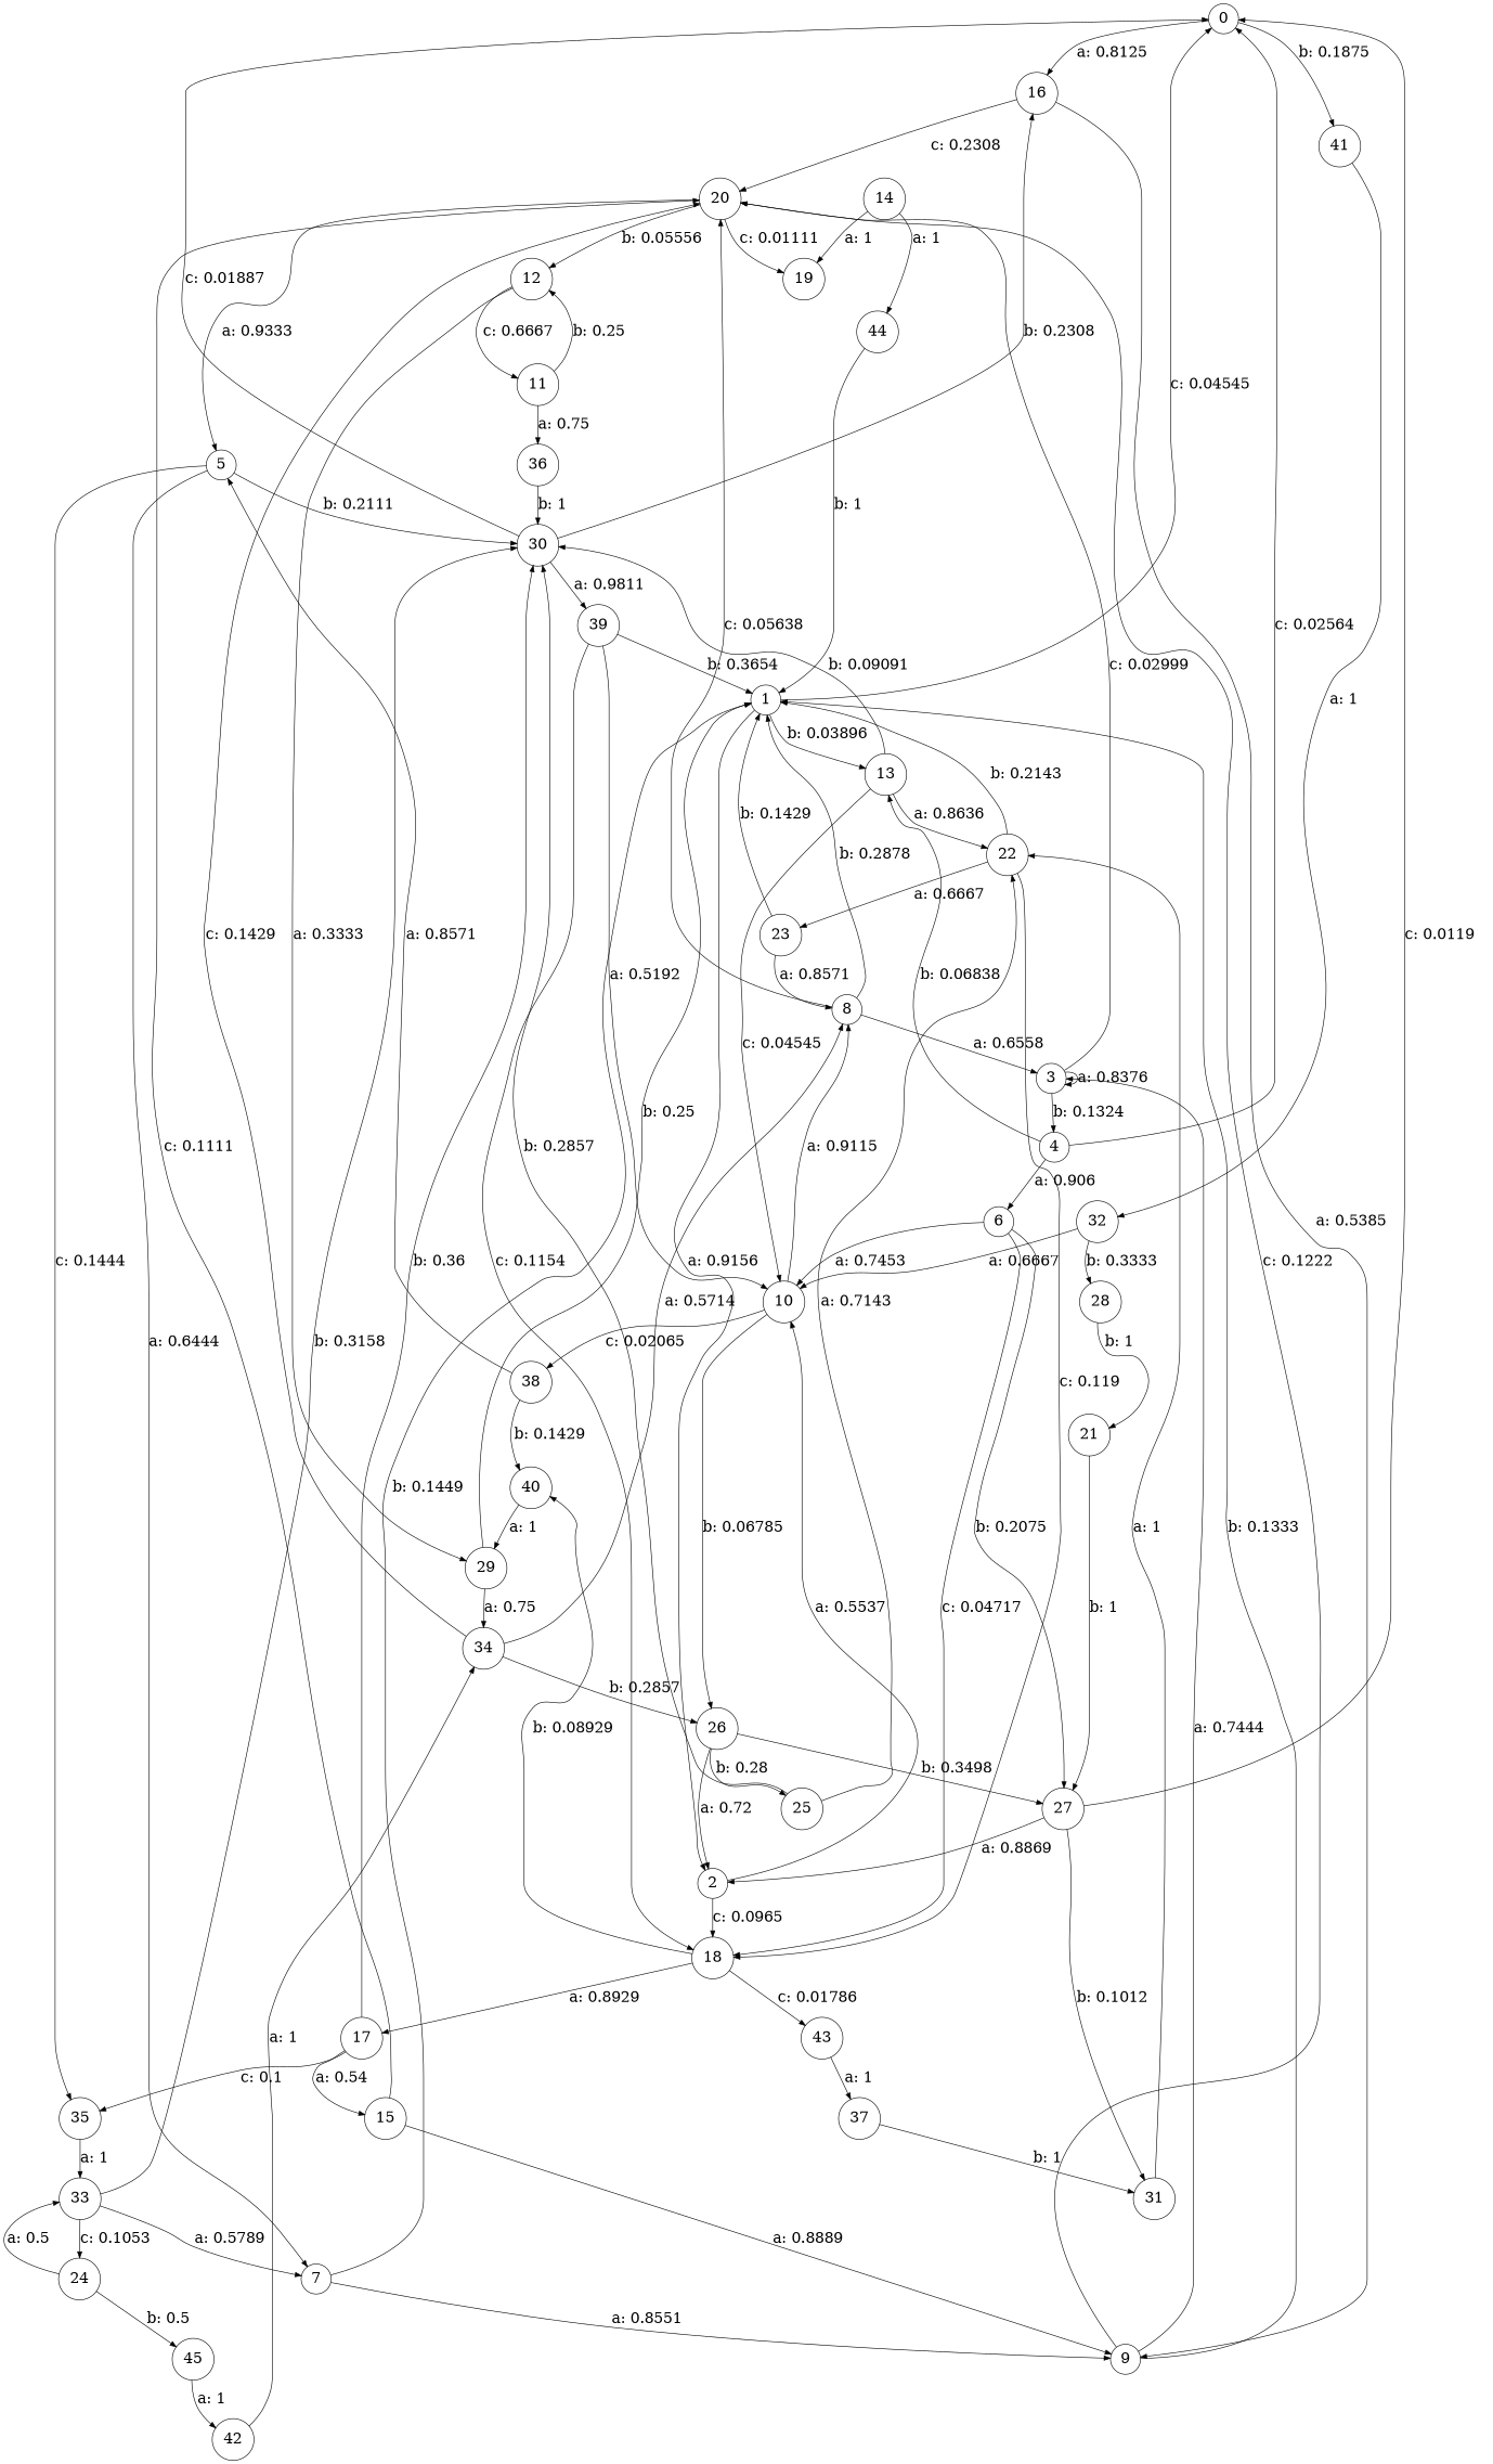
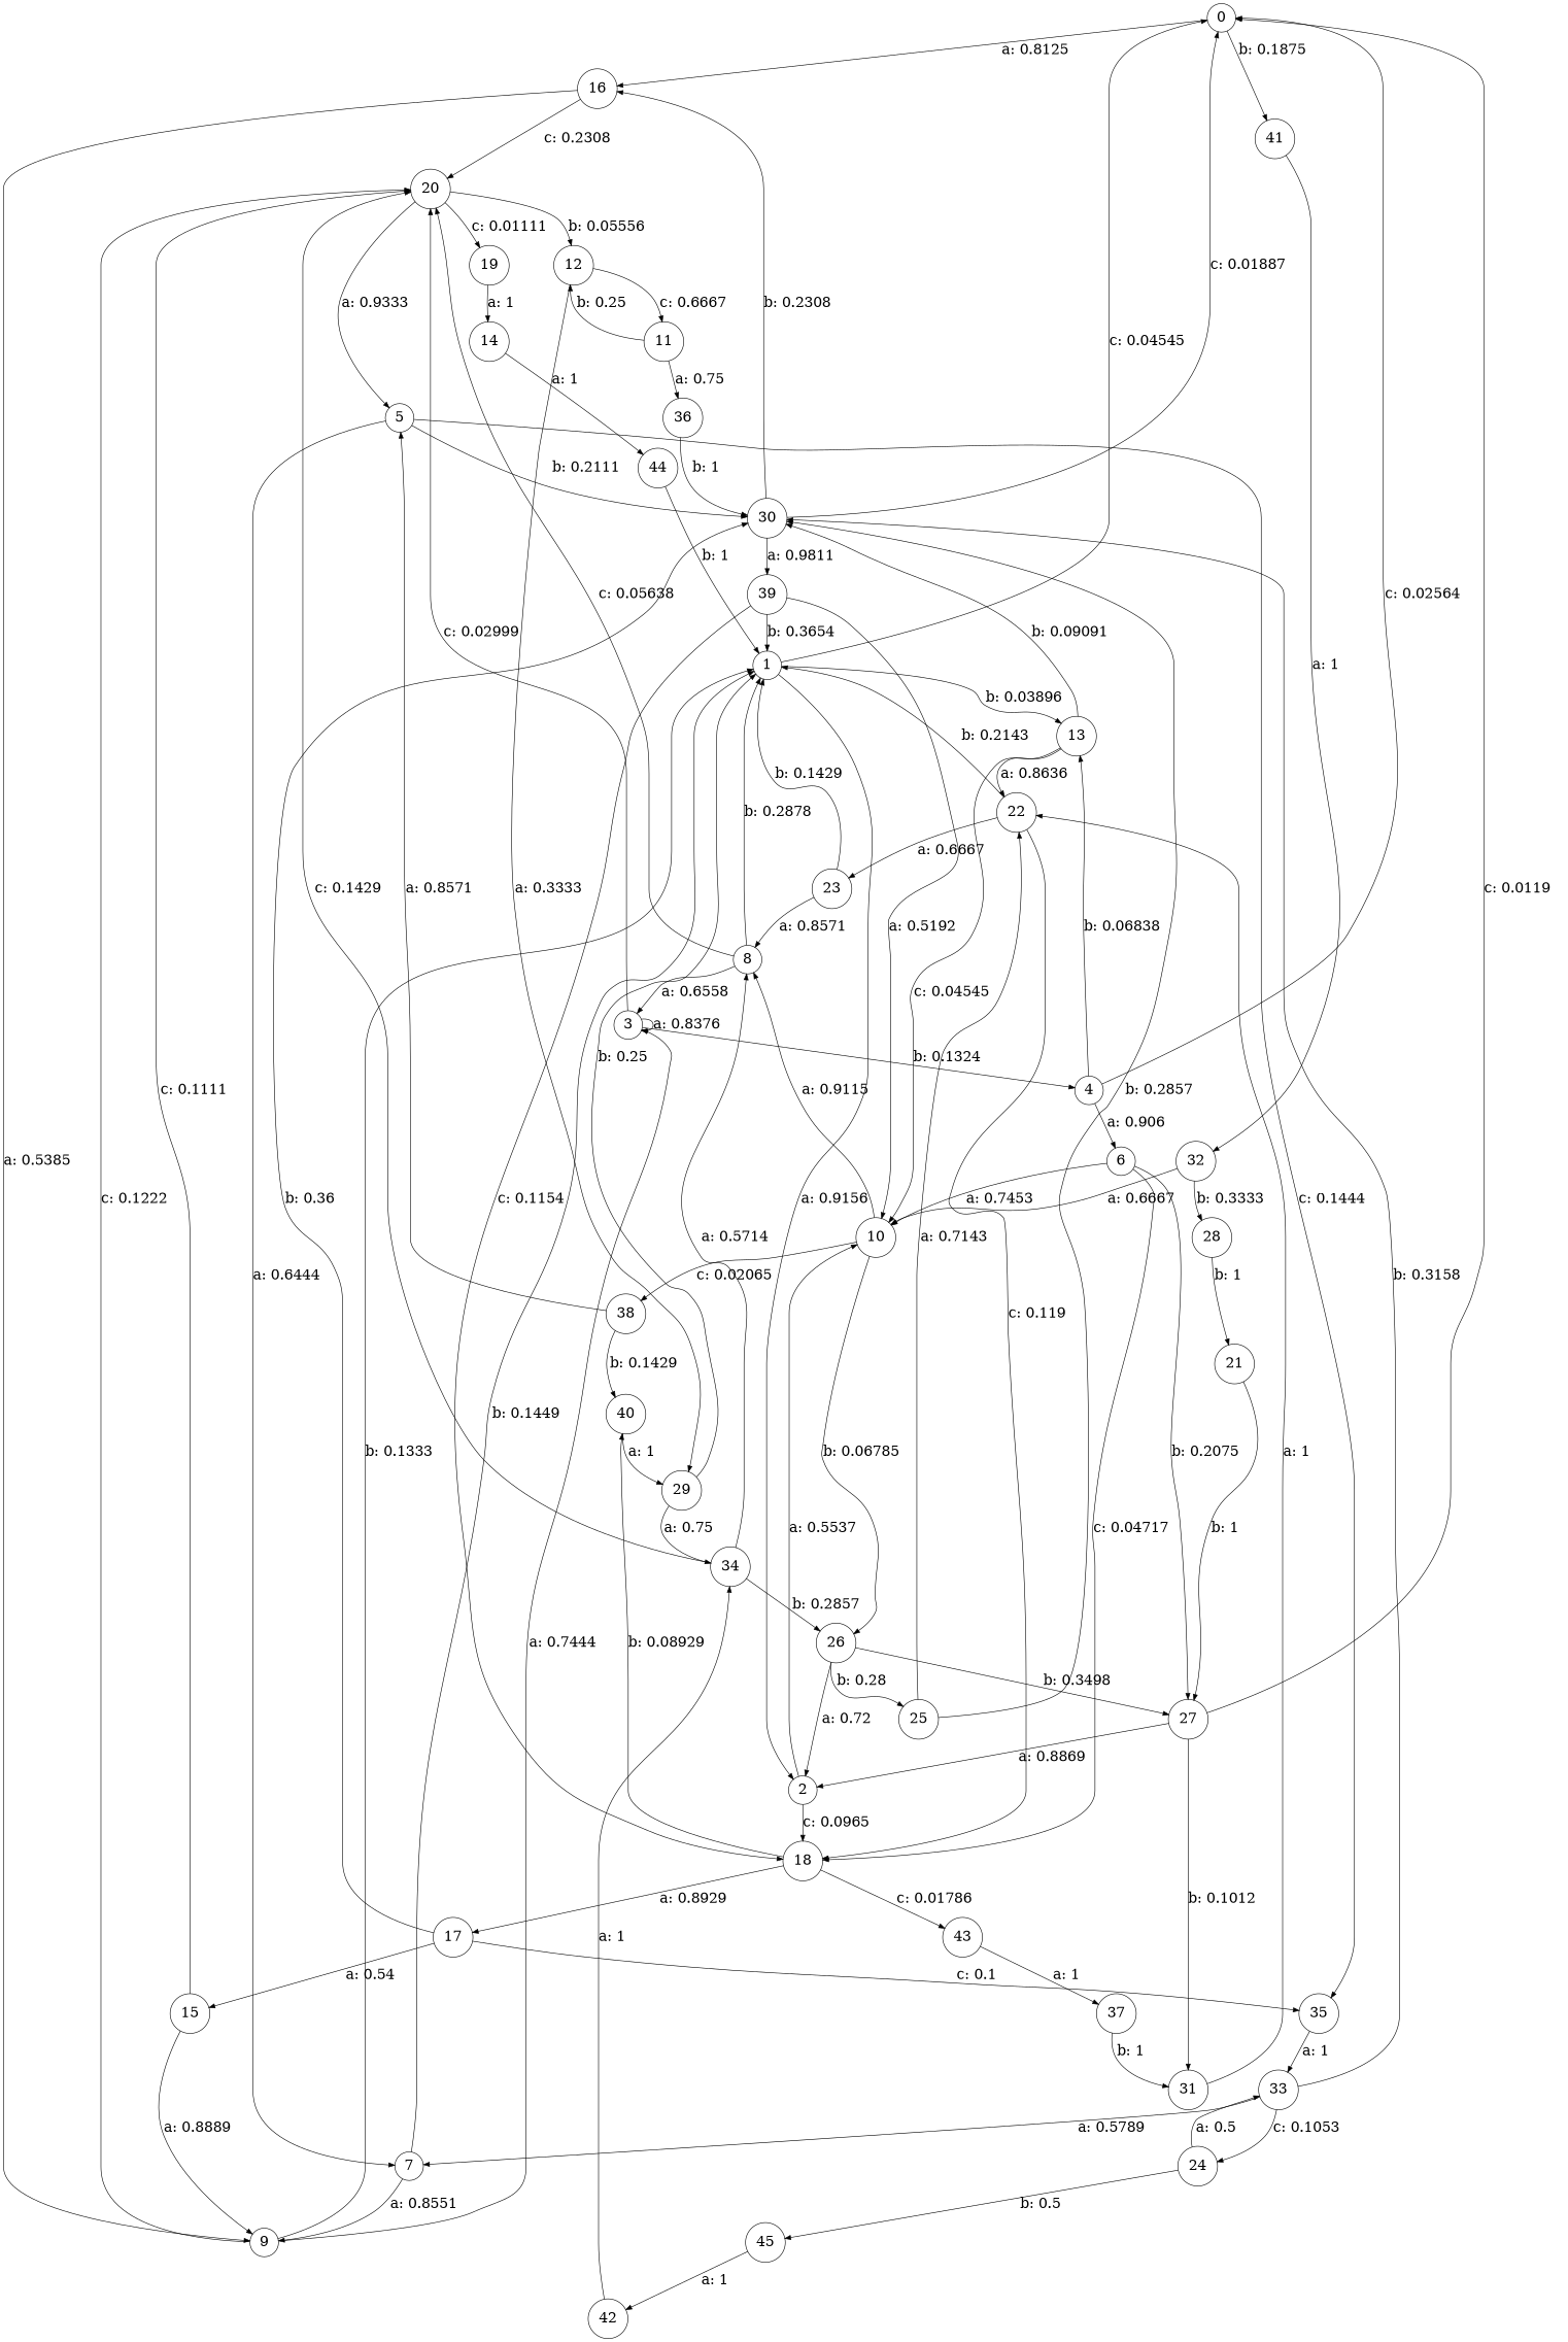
  digraph {
    node [fontsize=24 shape=circle]
    edge [fontsize=24]
    0
    16
    41
    20
    9
    32
    5
    12
    19
    30
    39
    1
    3
    10
    28
    2
    13
    18
    22
    8
    26
    38
    27
    31
    17
    40
    43
    23
    25
    35
    15
    29
    37
    4
    6
    7
    11
    14
    33
    24
    36
    34
    44
    21
    45
    42
    0 -> 16 [label="a: 0.8125   "]
    0 -> 41 [label="b: 0.1875   "]
    16 -> 20 [label="c: 0.2308   "]
    16 -> 9 [label="a: 0.5385   "]
    41 -> 32 [label="a: 1        "]
    20 -> 5 [label="a: 0.9333   "]
    20 -> 12 [label="b: 0.05556  "]
    20 -> 19 [label="c: 0.01111  "]
    9 -> 20 [label="c: 0.1222   "]
    9 -> 1 [label="b: 0.1333   "]
    9 -> 3 [label="a: 0.7444   "]
    32 -> 10 [label="a: 0.6667   "]
    32 -> 28 [label="b: 0.3333   "]
    5 -> 30 [label="b: 0.2111   "]
    5 -> 35 [label="c: 0.1444   "]
    5 -> 7 [label="a: 0.6444   "]
    12 -> 29 [label="a: 0.3333   "]
    12 -> 11 [label="c: 0.6667   "]
-   14 -> 19 [label="a: 1        "]
+   19 -> 14 [label="a: 1        "]
    30 -> 0 [label="c: 0.01887  "]
    30 -> 16 [label="b: 0.2308   "]
    30 -> 39 [label="a: 0.9811   "]
    39 -> 1 [label="b: 0.3654   "]
    39 -> 10 [label="a: 0.5192   "]
    39 -> 18 [label="c: 0.1154   "]
    1 -> 0 [label="c: 0.04545  "]
    1 -> 2 [label="a: 0.9156   "]
    1 -> 13 [label="b: 0.03896  "]
    3 -> 20 [label="c: 0.02999  "]
    3 -> 3 [label="a: 0.8376   "]
    3 -> 4 [label="b: 0.1324   "]
    10 -> 8 [label="a: 0.9115   "]
    10 -> 26 [label="b: 0.06785  "]
    10 -> 38 [label="c: 0.02065  "]
    28 -> 21 [label="b: 1        "]
    2 -> 10 [label="a: 0.5537   "]
    2 -> 18 [label="c: 0.0965   "]
    13 -> 30 [label="b: 0.09091  "]
    13 -> 10 [label="c: 0.04545  "]
    13 -> 22 [label="a: 0.8636   "]
    18 -> 17 [label="a: 0.8929   "]
    18 -> 40 [label="b: 0.08929  "]
    18 -> 43 [label="c: 0.01786  "]
    22 -> 1 [label="b: 0.2143   "]
    22 -> 18 [label="c: 0.119    "]
    22 -> 23 [label="a: 0.6667   "]
    8 -> 20 [label="c: 0.05638  "]
    8 -> 1 [label="b: 0.2878   "]
    8 -> 3 [label="a: 0.6558   "]
    26 -> 2 [label="a: 0.72     "]
    26 -> 27 [label="b: 0.3498   "]
    26 -> 25 [label="b: 0.28     "]
    38 -> 5 [label="a: 0.8571   "]
    38 -> 40 [label="b: 0.1429   "]
    27 -> 0 [label="c: 0.0119   "]
    27 -> 2 [label="a: 0.8869   "]
    27 -> 31 [label="b: 0.1012   "]
    31 -> 22 [label="a: 1        "]
    17 -> 30 [label="b: 0.36     "]
    17 -> 35 [label="c: 0.1      "]
    17 -> 15 [label="a: 0.54     "]
    40 -> 29 [label="a: 1        "]
    43 -> 37 [label="a: 1        "]
    23 -> 1 [label="b: 0.1429   "]
    23 -> 8 [label="a: 0.8571   "]
    25 -> 30 [label="b: 0.2857   "]
    25 -> 22 [label="a: 0.7143   "]
    35 -> 33 [label="a: 1        "]
    15 -> 20 [label="c: 0.1111   "]
    15 -> 9 [label="a: 0.8889   "]
    29 -> 1 [label="b: 0.25     "]
    29 -> 34 [label="a: 0.75     "]
    37 -> 31 [label="b: 1        "]
    4 -> 0 [label="c: 0.02564  "]
    4 -> 13 [label="b: 0.06838  "]
    4 -> 6 [label="a: 0.906    "]
    6 -> 10 [label="a: 0.7453   "]
    6 -> 18 [label="c: 0.04717  "]
    6 -> 27 [label="b: 0.2075   "]
    7 -> 9 [label="a: 0.8551   "]
    7 -> 1 [label="b: 0.1449   "]
    11 -> 12 [label="b: 0.25     "]
    11 -> 36 [label="a: 0.75     "]
    14 -> 44 [label="a: 1        "]
    33 -> 30 [label="b: 0.3158   "]
    33 -> 7 [label="a: 0.5789   "]
    33 -> 24 [label="c: 0.1053   "]
    24 -> 33 [label="a: 0.5      "]
    24 -> 45 [label="b: 0.5      "]
    36 -> 30 [label="b: 1        "]
    34 -> 20 [label="c: 0.1429   "]
    34 -> 8 [label="a: 0.5714   "]
    34 -> 26 [label="b: 0.2857   "]
    44 -> 1 [label="b: 1        "]
    21 -> 27 [label="b: 1        "]
    45 -> 42 [label="a: 1        "]
    42 -> 34 [label="a: 1        "]
  }
